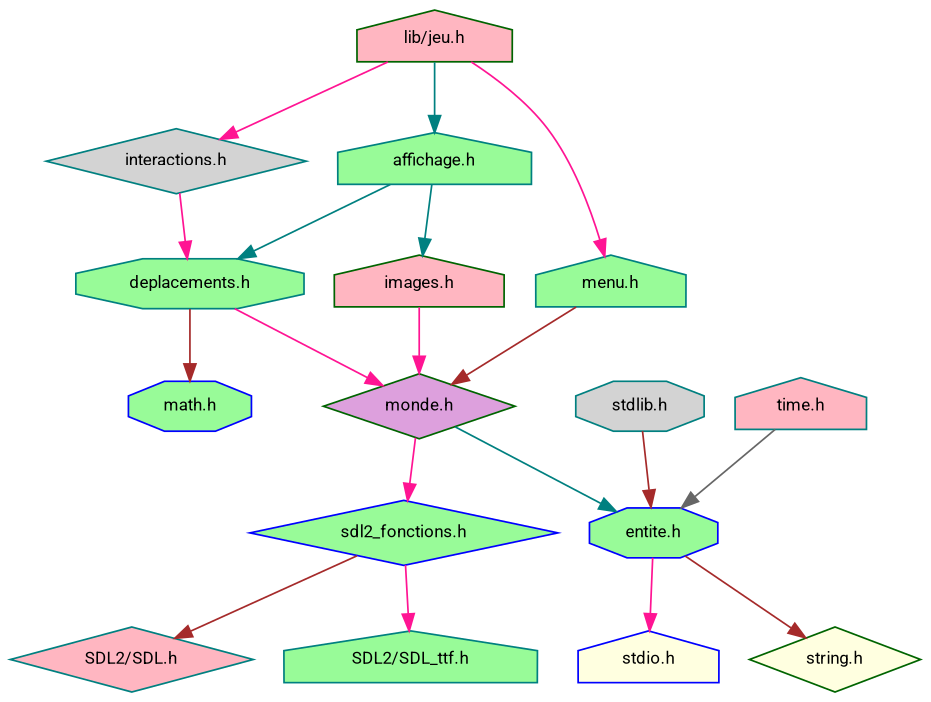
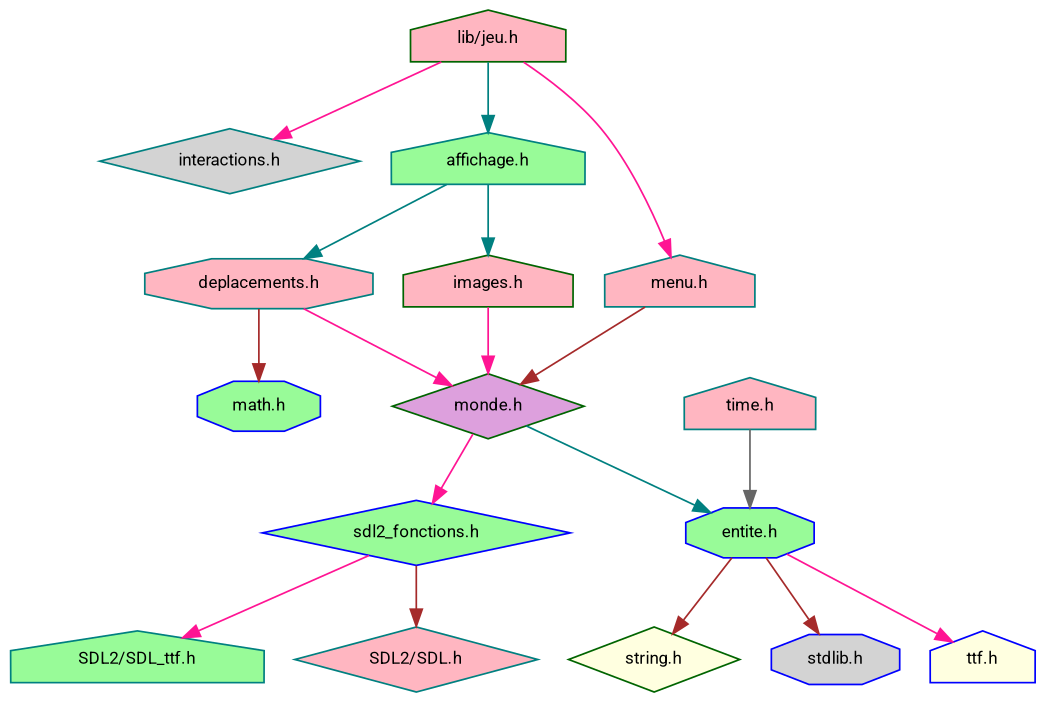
  digraph {
    fontname=Roboto
    node [color=teal fillcolor=palegreen fontname=Roboto fontsize=10 shape=house style=filled]
    edge [color=deeppink fontname=Roboto fontsize=10 labelfontname=Helvetica labelfontsize=10 style=solid]
    n1 [color=darkgreen fillcolor=lightpink fontcolor=black height=0.2 label="lib/jeu.h" width=0.4]
    n2 [fillcolor=lightgrey height=0.2 label="interactions.h" shape=diamond width=0.4]
    n3 [height=0.2 label="affichage.h" width=0.4]
-   n4 [height=0.2 label="menu.h" width=0.4]
-   n5 [height=0.2 label="deplacements.h" shape=octagon width=0.4]
+   n4 [fillcolor=lightpink height=0.2 label="menu.h" width=0.4]
+   n5 [fillcolor=lightpink height=0.2 label="deplacements.h" shape=octagon width=0.4]
    n6 [color=darkgreen fillcolor=lightpink height=0.2 label="images.h" width=0.4]
    n7 [color=darkgreen fillcolor=plum height=0.2 label="monde.h" shape=diamond width=0.4]
    n8 [color=blue height=0.2 label="math.h" shape=octagon width=0.4]
    n9 [color=blue height=0.2 label="sdl2_fonctions.h" shape=diamond width=0.4]
    n10 [color=blue height=0.2 label="entite.h" shape=octagon width=0.4]
    n11 [fillcolor=lightpink height=0.2 label="SDL2/SDL.h" shape=diamond width=0.4]
    n12 [height=0.2 label="SDL2/SDL_ttf.h" width=0.4]
-   n13 [fillcolor=lightgrey height=0.2 label="stdlib.h" shape=octagon width=0.4]
-   n14 [color=blue fillcolor=lightyellow height=0.2 label="stdio.h" width=0.4]
+   n13 [color=blue fillcolor=lightgrey height=0.2 label="stdlib.h" shape=octagon width=0.4]
+   n14 [color=blue fillcolor=lightyellow height=0.2 label="ttf.h" width=0.4]
    n15 [color=darkgreen fillcolor=lightyellow height=0.2 label="string.h" shape=diamond width=0.4]
    n16 [fillcolor=lightpink height=0.2 label="time.h" width=0.4]
    n1 -> n2
    n1 -> n3 [color=teal]
    n1 -> n4
-   n2 -> n5
    n3 -> n5 [color=teal]
    n3 -> n6 [color=teal]
    n4 -> n7 [color=brown]
    n5 -> n7
    n5 -> n8 [color=brown]
    n6 -> n7
    n7 -> n9
    n7 -> n10 [color=teal]
    n9 -> n11 [color=brown]
    n9 -> n12
-   n13 -> n10 [color=brown]
+   n10 -> n13 [color=brown]
    n10 -> n14
    n10 -> n15 [color=brown]
    n16 -> n10 [color=gray40]
  }
